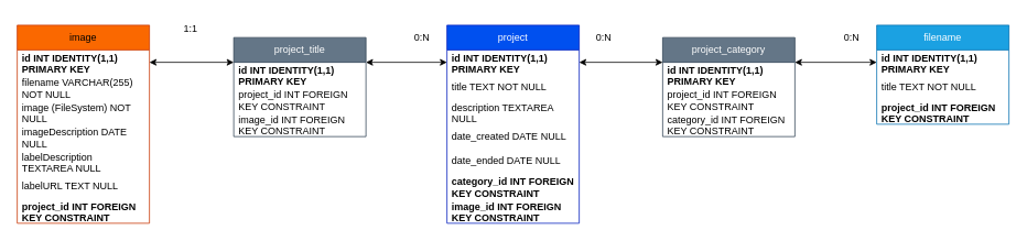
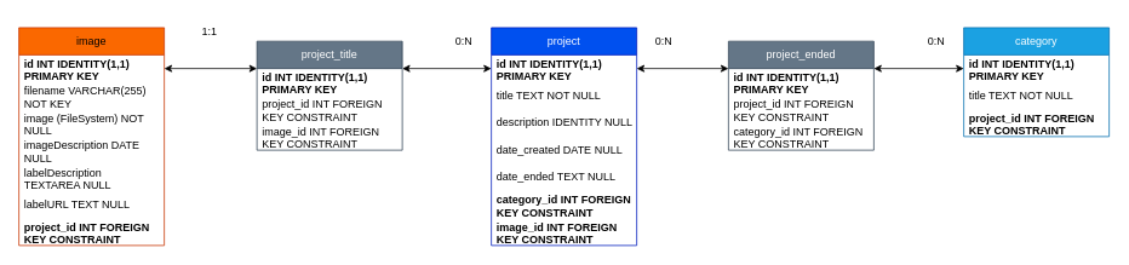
  <mxCell id="0" />
  <mxCell id="1" parent="0" />
  <mxCell id="2" value="project" style="swimlane;fontStyle=0;childLayout=stackLayout;horizontal=1;startSize=30;horizontalStack=0;resizeParent=1;resizeParentMax=0;resizeLast=0;collapsible=1;marginBottom=0;whiteSpace=wrap;html=1;rounded=0;fillColor=#0050ef;fontColor=#ffffff;strokeColor=#001DBC;" vertex="1" parent="1"><mxGeometry x="540" y="30" width="160" height="240" as="geometry" /></mxCell>
  <mxCell id="3" value="&lt;b&gt;id INT IDENTITY(1,1) PRIMARY KEY&lt;/b&gt;" style="text;strokeColor=none;fillColor=none;align=left;verticalAlign=middle;spacingLeft=4;spacingRight=4;overflow=hidden;points=[[0,0.5],[1,0.5]];portConstraint=eastwest;rotatable=0;whiteSpace=wrap;html=1;" vertex="1" parent="2"><mxGeometry y="30" width="160" height="30" as="geometry" /></mxCell>
  <mxCell id="4" value="title TEXT NOT NULL" style="text;strokeColor=none;fillColor=none;align=left;verticalAlign=middle;spacingLeft=4;spacingRight=4;overflow=hidden;points=[[0,0.5],[1,0.5]];portConstraint=eastwest;rotatable=0;whiteSpace=wrap;html=1;" vertex="1" parent="2"><mxGeometry y="60" width="160" height="30" as="geometry" /></mxCell>
- <mxCell id="5" value="description TEXTAREA NULL" style="text;strokeColor=none;fillColor=none;align=left;verticalAlign=middle;spacingLeft=4;spacingRight=4;overflow=hidden;points=[[0,0.5],[1,0.5]];portConstraint=eastwest;rotatable=0;whiteSpace=wrap;html=1;" vertex="1" parent="2"><mxGeometry y="90" width="160" height="30" as="geometry" /></mxCell>
+ <mxCell id="5" value="description IDENTITY NULL" style="text;strokeColor=none;fillColor=none;align=left;verticalAlign=middle;spacingLeft=4;spacingRight=4;overflow=hidden;points=[[0,0.5],[1,0.5]];portConstraint=eastwest;rotatable=0;whiteSpace=wrap;html=1;" vertex="1" parent="2"><mxGeometry y="90" width="160" height="30" as="geometry" /></mxCell>
  <mxCell id="6" value="date_created DATE NULL" style="text;strokeColor=none;fillColor=none;align=left;verticalAlign=middle;spacingLeft=4;spacingRight=4;overflow=hidden;points=[[0,0.5],[1,0.5]];portConstraint=eastwest;rotatable=0;whiteSpace=wrap;html=1;" vertex="1" parent="2"><mxGeometry y="120" width="160" height="30" as="geometry" /></mxCell>
- <mxCell id="7" value="date_ended DATE NULL" style="text;strokeColor=none;fillColor=none;align=left;verticalAlign=middle;spacingLeft=4;spacingRight=4;overflow=hidden;points=[[0,0.5],[1,0.5]];portConstraint=eastwest;rotatable=0;whiteSpace=wrap;html=1;" vertex="1" parent="2"><mxGeometry y="150" width="160" height="30" as="geometry" /></mxCell>
+ <mxCell id="7" value="date_ended TEXT NULL" style="text;strokeColor=none;fillColor=none;align=left;verticalAlign=middle;spacingLeft=4;spacingRight=4;overflow=hidden;points=[[0,0.5],[1,0.5]];portConstraint=eastwest;rotatable=0;whiteSpace=wrap;html=1;" vertex="1" parent="2"><mxGeometry y="150" width="160" height="30" as="geometry" /></mxCell>
  <mxCell id="8" value="&lt;b&gt;category_id INT FOREIGN KEY CONSTRAINT&lt;/b&gt;" style="text;strokeColor=none;fillColor=none;align=left;verticalAlign=middle;spacingLeft=4;spacingRight=4;overflow=hidden;points=[[0,0.5],[1,0.5]];portConstraint=eastwest;rotatable=0;whiteSpace=wrap;html=1;" vertex="1" parent="2"><mxGeometry y="180" width="160" height="30" as="geometry" /></mxCell>
  <mxCell id="9" value="&lt;b&gt;image_id INT FOREIGN KEY CONSTRAINT&lt;/b&gt;" style="text;strokeColor=none;fillColor=none;align=left;verticalAlign=middle;spacingLeft=4;spacingRight=4;overflow=hidden;points=[[0,0.5],[1,0.5]];portConstraint=eastwest;rotatable=0;whiteSpace=wrap;html=1;" vertex="1" parent="2"><mxGeometry y="210" width="160" height="30" as="geometry" /></mxCell>
- <mxCell id="10" value="filename" style="swimlane;fontStyle=0;childLayout=stackLayout;horizontal=1;startSize=30;horizontalStack=0;resizeParent=1;resizeParentMax=0;resizeLast=0;collapsible=1;marginBottom=0;whiteSpace=wrap;html=1;fillColor=#1ba1e2;fontColor=#ffffff;strokeColor=#006EAF;" vertex="1" parent="1"><mxGeometry x="1060" y="30" width="160" height="120" as="geometry" /></mxCell>
+ <mxCell id="10" value="category" style="swimlane;fontStyle=0;childLayout=stackLayout;horizontal=1;startSize=30;horizontalStack=0;resizeParent=1;resizeParentMax=0;resizeLast=0;collapsible=1;marginBottom=0;whiteSpace=wrap;html=1;fillColor=#1ba1e2;fontColor=#ffffff;strokeColor=#006EAF;" vertex="1" parent="1"><mxGeometry x="1060" y="30" width="160" height="120" as="geometry" /></mxCell>
  <mxCell id="11" value="&lt;b&gt;id INT IDENTITY(1,1) PRIMARY KEY&lt;/b&gt;" style="text;strokeColor=none;fillColor=none;align=left;verticalAlign=middle;spacingLeft=4;spacingRight=4;overflow=hidden;points=[[0,0.5],[1,0.5]];portConstraint=eastwest;rotatable=0;whiteSpace=wrap;html=1;" vertex="1" parent="10"><mxGeometry y="30" width="160" height="30" as="geometry" /></mxCell>
  <mxCell id="12" value="title TEXT NOT NULL" style="text;strokeColor=none;fillColor=none;align=left;verticalAlign=middle;spacingLeft=4;spacingRight=4;overflow=hidden;points=[[0,0.5],[1,0.5]];portConstraint=eastwest;rotatable=0;whiteSpace=wrap;html=1;" vertex="1" parent="10"><mxGeometry y="60" width="160" height="30" as="geometry" /></mxCell>
  <mxCell id="13" value="&lt;b&gt;project_id INT FOREIGN KEY CONSTRAINT&lt;/b&gt;" style="text;strokeColor=none;fillColor=none;align=left;verticalAlign=middle;spacingLeft=4;spacingRight=4;overflow=hidden;points=[[0,0.5],[1,0.5]];portConstraint=eastwest;rotatable=0;whiteSpace=wrap;html=1;" vertex="1" parent="10"><mxGeometry y="90" width="160" height="30" as="geometry" /></mxCell>
  <mxCell id="14" value="image" style="swimlane;fontStyle=0;childLayout=stackLayout;horizontal=1;startSize=30;horizontalStack=0;resizeParent=1;resizeParentMax=0;resizeLast=0;collapsible=1;marginBottom=0;whiteSpace=wrap;html=1;fillColor=#fa6800;strokeColor=#C73500;fontColor=#000000;" vertex="1" parent="1"><mxGeometry x="20" y="30" width="160" height="240" as="geometry" /></mxCell>
  <mxCell id="15" value="&lt;b&gt;id INT IDENTITY(1,1) PRIMARY KEY&lt;/b&gt;" style="text;strokeColor=none;fillColor=none;align=left;verticalAlign=middle;spacingLeft=4;spacingRight=4;overflow=hidden;points=[[0,0.5],[1,0.5]];portConstraint=eastwest;rotatable=0;whiteSpace=wrap;html=1;" vertex="1" parent="14"><mxGeometry y="30" width="160" height="30" as="geometry" /></mxCell>
- <mxCell id="16" value="filename VARCHAR(255) NOT NULL" style="text;strokeColor=none;fillColor=none;align=left;verticalAlign=middle;spacingLeft=4;spacingRight=4;overflow=hidden;points=[[0,0.5],[1,0.5]];portConstraint=eastwest;rotatable=0;whiteSpace=wrap;html=1;" vertex="1" parent="14"><mxGeometry y="60" width="160" height="30" as="geometry" /></mxCell>
+ <mxCell id="16" value="filename VARCHAR(255) NOT KEY" style="text;strokeColor=none;fillColor=none;align=left;verticalAlign=middle;spacingLeft=4;spacingRight=4;overflow=hidden;points=[[0,0.5],[1,0.5]];portConstraint=eastwest;rotatable=0;whiteSpace=wrap;html=1;" vertex="1" parent="14"><mxGeometry y="60" width="160" height="30" as="geometry" /></mxCell>
  <mxCell id="17" value="image (FileSystem) NOT NULL" style="text;strokeColor=none;fillColor=none;align=left;verticalAlign=middle;spacingLeft=4;spacingRight=4;overflow=hidden;points=[[0,0.5],[1,0.5]];portConstraint=eastwest;rotatable=0;whiteSpace=wrap;html=1;" vertex="1" parent="14"><mxGeometry y="90" width="160" height="30" as="geometry" /></mxCell>
  <mxCell id="18" value="imageDescription DATE NULL" style="text;strokeColor=none;fillColor=none;align=left;verticalAlign=middle;spacingLeft=4;spacingRight=4;overflow=hidden;points=[[0,0.5],[1,0.5]];portConstraint=eastwest;rotatable=0;whiteSpace=wrap;html=1;" vertex="1" parent="14"><mxGeometry y="120" width="160" height="30" as="geometry" /></mxCell>
  <mxCell id="19" value="labelDescription TEXTAREA NULL" style="text;strokeColor=none;fillColor=none;align=left;verticalAlign=middle;spacingLeft=4;spacingRight=4;overflow=hidden;points=[[0,0.5],[1,0.5]];portConstraint=eastwest;rotatable=0;whiteSpace=wrap;html=1;" vertex="1" parent="14"><mxGeometry y="150" width="160" height="30" as="geometry" /></mxCell>
  <mxCell id="20" value="labelURL TEXT NULL" style="text;strokeColor=none;fillColor=none;align=left;verticalAlign=middle;spacingLeft=4;spacingRight=4;overflow=hidden;points=[[0,0.5],[1,0.5]];portConstraint=eastwest;rotatable=0;whiteSpace=wrap;html=1;" vertex="1" parent="14"><mxGeometry y="180" width="160" height="30" as="geometry" /></mxCell>
  <mxCell id="21" value="&lt;b&gt;project_id INT FOREIGN KEY CONSTRAINT&lt;/b&gt;" style="text;strokeColor=none;fillColor=none;align=left;verticalAlign=middle;spacingLeft=4;spacingRight=4;overflow=hidden;points=[[0,0.5],[1,0.5]];portConstraint=eastwest;rotatable=0;whiteSpace=wrap;html=1;" vertex="1" parent="14"><mxGeometry y="210" width="160" height="30" as="geometry" /></mxCell>
  <mxCell id="22" value="" style="endArrow=classic;startArrow=classic;html=1;rounded=0;exitX=0;exitY=0.5;exitDx=0;exitDy=0;entryX=1;entryY=0.25;entryDx=0;entryDy=0;" edge="1" parent="1" source="3" target="27"><mxGeometry width="50" height="50" relative="1" as="geometry"><mxPoint x="620" y="280" as="sourcePoint" /><mxPoint x="420" y="75" as="targetPoint" /></mxGeometry></mxCell>
  <mxCell id="23" value="0:N" style="text;html=1;align=center;verticalAlign=middle;whiteSpace=wrap;rounded=0;" vertex="1" parent="1"><mxGeometry x="480" y="30" width="60" height="30" as="geometry" /></mxCell>
  <mxCell id="24" value="1:1" style="text;html=1;align=center;verticalAlign=middle;whiteSpace=wrap;rounded=0;" vertex="1" parent="1"><mxGeometry x="200" y="20" width="60" height="30" as="geometry" /></mxCell>
  <mxCell id="25" value="0:N" style="text;html=1;align=center;verticalAlign=middle;whiteSpace=wrap;rounded=0;" vertex="1" parent="1"><mxGeometry x="700" y="30" width="60" height="30" as="geometry" /></mxCell>
  <mxCell id="26" value="0:N" style="text;html=1;align=center;verticalAlign=middle;whiteSpace=wrap;rounded=0;" vertex="1" parent="1"><mxGeometry x="1000" y="30" width="60" height="30" as="geometry" /></mxCell>
  <mxCell id="27" value="project_title" style="swimlane;fontStyle=0;childLayout=stackLayout;horizontal=1;startSize=30;horizontalStack=0;resizeParent=1;resizeParentMax=0;resizeLast=0;collapsible=1;marginBottom=0;whiteSpace=wrap;html=1;fillColor=#647687;fontColor=#ffffff;strokeColor=#314354;" vertex="1" parent="1"><mxGeometry x="282" y="45" width="160" height="120" as="geometry" /></mxCell>
  <mxCell id="28" value="&lt;b&gt;id INT IDENTITY(1,1) PRIMARY KEY&lt;/b&gt;" style="text;strokeColor=none;fillColor=none;align=left;verticalAlign=middle;spacingLeft=4;spacingRight=4;overflow=hidden;points=[[0,0.5],[1,0.5]];portConstraint=eastwest;rotatable=0;whiteSpace=wrap;html=1;" vertex="1" parent="27"><mxGeometry y="30" width="160" height="30" as="geometry" /></mxCell>
  <mxCell id="29" value="project_id INT FOREIGN KEY CONSTRAINT" style="text;strokeColor=none;fillColor=none;align=left;verticalAlign=middle;spacingLeft=4;spacingRight=4;overflow=hidden;points=[[0,0.5],[1,0.5]];portConstraint=eastwest;rotatable=0;whiteSpace=wrap;html=1;" vertex="1" parent="27"><mxGeometry y="60" width="160" height="30" as="geometry" /></mxCell>
  <mxCell id="30" value="image_id INT FOREIGN KEY CONSTRAINT" style="text;strokeColor=none;fillColor=none;align=left;verticalAlign=middle;spacingLeft=4;spacingRight=4;overflow=hidden;points=[[0,0.5],[1,0.5]];portConstraint=eastwest;rotatable=0;whiteSpace=wrap;html=1;" vertex="1" parent="27"><mxGeometry y="90" width="160" height="30" as="geometry" /></mxCell>
- <mxCell id="31" value="project_category" style="swimlane;fontStyle=0;childLayout=stackLayout;horizontal=1;startSize=30;horizontalStack=0;resizeParent=1;resizeParentMax=0;resizeLast=0;collapsible=1;marginBottom=0;whiteSpace=wrap;html=1;fillColor=#647687;fontColor=#ffffff;strokeColor=#314354;" vertex="1" parent="1"><mxGeometry x="801" y="45" width="160" height="120" as="geometry" /></mxCell>
+ <mxCell id="31" value="project_ended" style="swimlane;fontStyle=0;childLayout=stackLayout;horizontal=1;startSize=30;horizontalStack=0;resizeParent=1;resizeParentMax=0;resizeLast=0;collapsible=1;marginBottom=0;whiteSpace=wrap;html=1;fillColor=#647687;fontColor=#ffffff;strokeColor=#314354;" vertex="1" parent="1"><mxGeometry x="801" y="45" width="160" height="120" as="geometry" /></mxCell>
  <mxCell id="32" value="&lt;b&gt;id INT IDENTITY(1,1) PRIMARY KEY&lt;/b&gt;" style="text;strokeColor=none;fillColor=none;align=left;verticalAlign=middle;spacingLeft=4;spacingRight=4;overflow=hidden;points=[[0,0.5],[1,0.5]];portConstraint=eastwest;rotatable=0;whiteSpace=wrap;html=1;" vertex="1" parent="31"><mxGeometry y="30" width="160" height="30" as="geometry" /></mxCell>
  <mxCell id="33" value="project_id INT FOREIGN KEY CONSTRAINT" style="text;strokeColor=none;fillColor=none;align=left;verticalAlign=middle;spacingLeft=4;spacingRight=4;overflow=hidden;points=[[0,0.5],[1,0.5]];portConstraint=eastwest;rotatable=0;whiteSpace=wrap;html=1;" vertex="1" parent="31"><mxGeometry y="60" width="160" height="30" as="geometry" /></mxCell>
  <mxCell id="34" value="category_id INT FOREIGN KEY CONSTRAINT" style="text;strokeColor=none;fillColor=none;align=left;verticalAlign=middle;spacingLeft=4;spacingRight=4;overflow=hidden;points=[[0,0.5],[1,0.5]];portConstraint=eastwest;rotatable=0;whiteSpace=wrap;html=1;" vertex="1" parent="31"><mxGeometry y="90" width="160" height="30" as="geometry" /></mxCell>
  <mxCell id="35" value="" style="endArrow=classic;startArrow=classic;html=1;rounded=0;exitX=1;exitY=0.5;exitDx=0;exitDy=0;entryX=0;entryY=0.25;entryDx=0;entryDy=0;" edge="1" parent="1" source="15" target="27"><mxGeometry width="50" height="50" relative="1" as="geometry"><mxPoint x="620" y="280" as="sourcePoint" /><mxPoint x="670" y="230" as="targetPoint" /></mxGeometry></mxCell>
  <mxCell id="36" value="" style="endArrow=classic;startArrow=classic;html=1;rounded=0;exitX=1;exitY=0.5;exitDx=0;exitDy=0;entryX=0;entryY=0.25;entryDx=0;entryDy=0;" edge="1" parent="1" source="3" target="31"><mxGeometry width="50" height="50" relative="1" as="geometry"><mxPoint x="620" y="280" as="sourcePoint" /><mxPoint x="670" y="230" as="targetPoint" /></mxGeometry></mxCell>
  <mxCell id="37" value="" style="endArrow=classic;startArrow=classic;html=1;rounded=0;exitX=0;exitY=0.5;exitDx=0;exitDy=0;entryX=1;entryY=0.25;entryDx=0;entryDy=0;" edge="1" parent="1" source="11" target="31"><mxGeometry width="50" height="50" relative="1" as="geometry"><mxPoint x="620" y="280" as="sourcePoint" /><mxPoint x="670" y="230" as="targetPoint" /></mxGeometry></mxCell>
